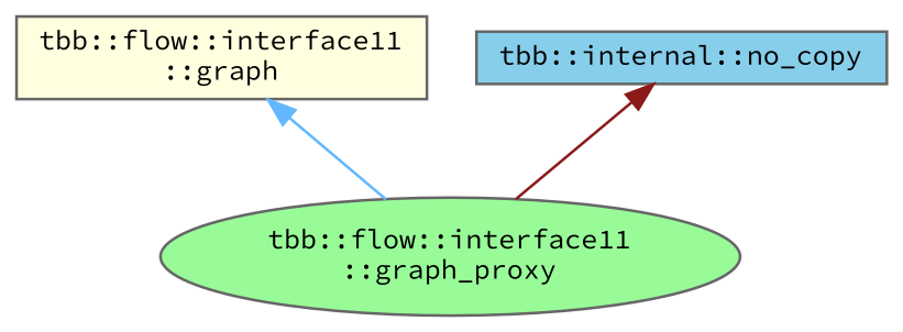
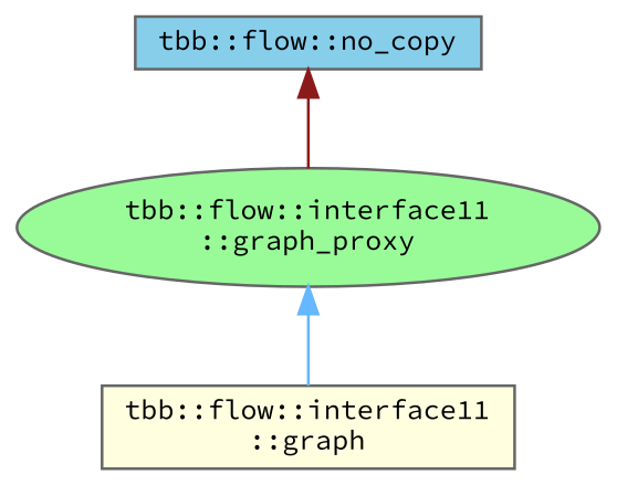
  digraph {
    fontname="Source Code Pro"
    node [color=gray40 fontname="Source Code Pro" fontsize=10 shape=box style=filled]
    edge [dir=back fontname="Source Code Pro" fontsize=10 labelfontname=Helvetica labelfontsize=10 style=solid]
    n1 [fillcolor=lightyellow fontcolor=black height=0.2 label="tbb::flow::interface11\l::graph" width=0.4]
-   n2 [fillcolor=skyblue height=0.2 label="tbb::internal::no_copy" width=0.4]
+   n2 [fillcolor=skyblue height=0.2 label="tbb::flow::no_copy" width=0.4]
    n3 [fillcolor=palegreen height=0.2 label="tbb::flow::interface11\l::graph_proxy" shape=ellipse width=0.4]
    n2 -> n3 [color=firebrick4]
-   n1 -> n3 [color=steelblue1]
+   n3 -> n1 [color=steelblue1]
  }
